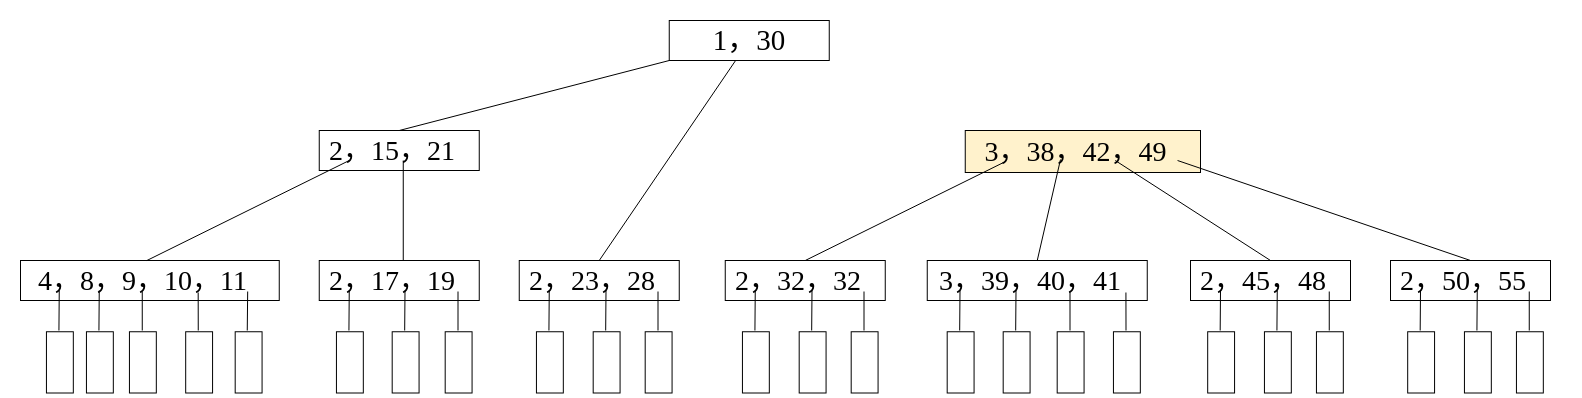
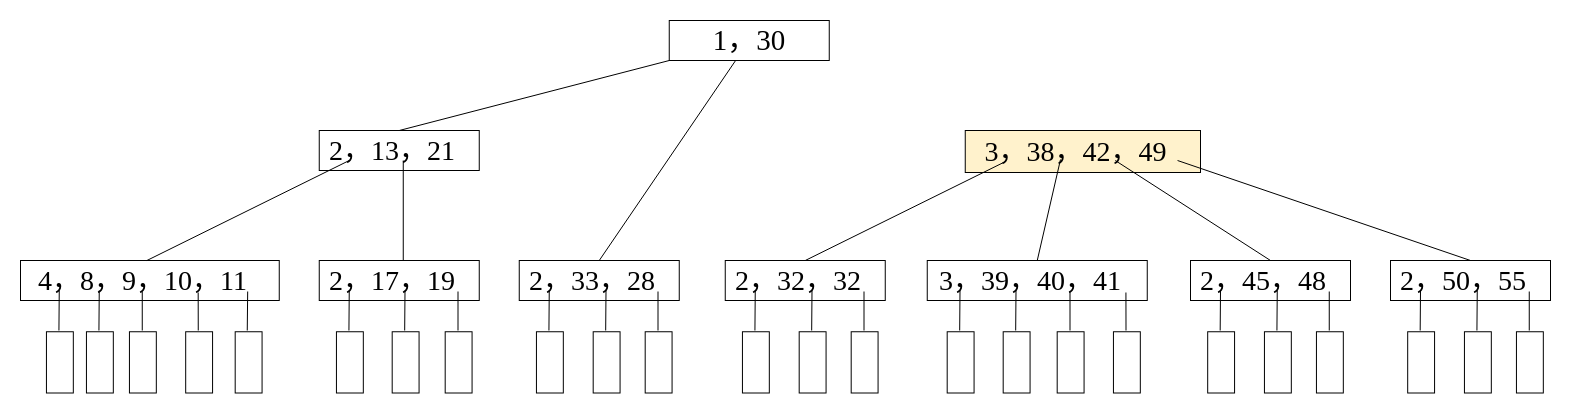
  <mxCell id="0" />
  <mxCell id="1" parent="0" />
  <mxCell id="2" value="&lt;font style=&quot;font-size: 28px;&quot; face=&quot;Times New Roman&quot;&gt;4，8，9，10，11&amp;nbsp;&amp;nbsp;&lt;/font&gt;" style="rounded=0;whiteSpace=wrap;html=1;align=center;" vertex="1" parent="1"><mxGeometry x="20" y="260" width="258.75" height="40" as="geometry" /></mxCell>
  <mxCell id="3" value="" style="rounded=0;whiteSpace=wrap;html=1;rotation=90;" vertex="1" parent="1"><mxGeometry x="68.75" y="348.44" width="61.25" height="26.88" as="geometry" /></mxCell>
  <mxCell id="4" value="" style="endArrow=none;html=1;rounded=0;" edge="1" parent="1"><mxGeometry width="50" height="50" relative="1" as="geometry"><mxPoint x="98.43" y="330" as="sourcePoint" /><mxPoint x="98.75" y="290" as="targetPoint" /></mxGeometry></mxCell>
  <mxCell id="5" value="" style="rounded=0;whiteSpace=wrap;html=1;rotation=90;" vertex="1" parent="1"><mxGeometry x="28.75" y="348.44" width="61.25" height="26.88" as="geometry" /></mxCell>
  <mxCell id="6" value="" style="endArrow=none;html=1;rounded=0;" edge="1" parent="1"><mxGeometry width="50" height="50" relative="1" as="geometry"><mxPoint x="58.43" y="330" as="sourcePoint" /><mxPoint x="58.75" y="290" as="targetPoint" /></mxGeometry></mxCell>
  <mxCell id="7" value="" style="rounded=0;whiteSpace=wrap;html=1;rotation=90;" vertex="1" parent="1"><mxGeometry x="111.75" y="348.44" width="61.25" height="26.88" as="geometry" /></mxCell>
  <mxCell id="8" value="" style="endArrow=none;html=1;rounded=0;" edge="1" parent="1"><mxGeometry width="50" height="50" relative="1" as="geometry"><mxPoint x="141.75" y="330" as="sourcePoint" /><mxPoint x="141.75" y="291" as="targetPoint" /></mxGeometry></mxCell>
  <mxCell id="9" value="" style="rounded=0;whiteSpace=wrap;html=1;rotation=90;" vertex="1" parent="1"><mxGeometry x="168" y="348.44" width="61.25" height="26.88" as="geometry" /></mxCell>
  <mxCell id="10" value="" style="endArrow=none;html=1;rounded=0;" edge="1" parent="1"><mxGeometry width="50" height="50" relative="1" as="geometry"><mxPoint x="197.75" y="330" as="sourcePoint" /><mxPoint x="197.68" y="292" as="targetPoint" /></mxGeometry></mxCell>
  <mxCell id="11" value="" style="rounded=0;whiteSpace=wrap;html=1;rotation=90;" vertex="1" parent="1"><mxGeometry x="217.5" y="348.44" width="61.25" height="26.88" as="geometry" /></mxCell>
  <mxCell id="12" value="" style="endArrow=none;html=1;rounded=0;" edge="1" parent="1"><mxGeometry width="50" height="50" relative="1" as="geometry"><mxPoint x="246.75" y="330" as="sourcePoint" /><mxPoint x="247.18" y="291" as="targetPoint" /></mxGeometry></mxCell>
  <mxCell id="13" value="&lt;font face=&quot;Times New Roman&quot;&gt;&lt;span style=&quot;font-size: 28px;&quot;&gt;2，17，19&amp;nbsp;&amp;nbsp;&lt;/span&gt;&lt;/font&gt;" style="rounded=0;whiteSpace=wrap;html=1;align=center;" vertex="1" parent="1"><mxGeometry x="318.75" y="260" width="160" height="40" as="geometry" /></mxCell>
  <mxCell id="14" value="" style="rounded=0;whiteSpace=wrap;html=1;rotation=90;" vertex="1" parent="1"><mxGeometry x="374.5" y="348.44" width="61.25" height="26.88" as="geometry" /></mxCell>
  <mxCell id="15" value="" style="endArrow=none;html=1;rounded=0;" edge="1" parent="1"><mxGeometry width="50" height="50" relative="1" as="geometry"><mxPoint x="404.18" y="330" as="sourcePoint" /><mxPoint x="404.5" y="290" as="targetPoint" /></mxGeometry></mxCell>
  <mxCell id="16" value="" style="rounded=0;whiteSpace=wrap;html=1;rotation=90;" vertex="1" parent="1"><mxGeometry x="318.75" y="348.44" width="61.25" height="26.88" as="geometry" /></mxCell>
  <mxCell id="17" value="" style="endArrow=none;html=1;rounded=0;" edge="1" parent="1"><mxGeometry width="50" height="50" relative="1" as="geometry"><mxPoint x="348.43" y="330" as="sourcePoint" /><mxPoint x="348.75" y="290" as="targetPoint" /></mxGeometry></mxCell>
  <mxCell id="18" value="" style="rounded=0;whiteSpace=wrap;html=1;rotation=90;" vertex="1" parent="1"><mxGeometry x="427.5" y="348.44" width="61.25" height="26.88" as="geometry" /></mxCell>
  <mxCell id="19" value="" style="endArrow=none;html=1;rounded=0;" edge="1" parent="1"><mxGeometry width="50" height="50" relative="1" as="geometry"><mxPoint x="457.5" y="330" as="sourcePoint" /><mxPoint x="457.5" y="291" as="targetPoint" /></mxGeometry></mxCell>
- <mxCell id="20" value="&lt;font face=&quot;Times New Roman&quot;&gt;&lt;span style=&quot;font-size: 28px;&quot;&gt;2，23，28&amp;nbsp;&amp;nbsp;&lt;/span&gt;&lt;/font&gt;" style="rounded=0;whiteSpace=wrap;html=1;align=center;" vertex="1" parent="1"><mxGeometry x="518.75" y="260" width="160" height="40" as="geometry" /></mxCell>
+ <mxCell id="20" value="&lt;font face=&quot;Times New Roman&quot;&gt;&lt;span style=&quot;font-size: 28px;&quot;&gt;2，33，28&amp;nbsp;&amp;nbsp;&lt;/span&gt;&lt;/font&gt;" style="rounded=0;whiteSpace=wrap;html=1;align=center;" vertex="1" parent="1"><mxGeometry x="518.75" y="260" width="160" height="40" as="geometry" /></mxCell>
  <mxCell id="21" value="" style="rounded=0;whiteSpace=wrap;html=1;rotation=90;" vertex="1" parent="1"><mxGeometry x="575.5" y="348.44" width="61.25" height="26.88" as="geometry" /></mxCell>
  <mxCell id="22" value="" style="endArrow=none;html=1;rounded=0;" edge="1" parent="1"><mxGeometry width="50" height="50" relative="1" as="geometry"><mxPoint x="605.18" y="330" as="sourcePoint" /><mxPoint x="605.5" y="290" as="targetPoint" /></mxGeometry></mxCell>
  <mxCell id="23" value="" style="rounded=0;whiteSpace=wrap;html=1;rotation=90;" vertex="1" parent="1"><mxGeometry x="518.75" y="348.44" width="61.25" height="26.88" as="geometry" /></mxCell>
  <mxCell id="24" value="" style="endArrow=none;html=1;rounded=0;" edge="1" parent="1"><mxGeometry width="50" height="50" relative="1" as="geometry"><mxPoint x="548.43" y="330" as="sourcePoint" /><mxPoint x="548.75" y="290" as="targetPoint" /></mxGeometry></mxCell>
  <mxCell id="25" value="" style="rounded=0;whiteSpace=wrap;html=1;rotation=90;" vertex="1" parent="1"><mxGeometry x="627.5" y="348.44" width="61.25" height="26.88" as="geometry" /></mxCell>
  <mxCell id="26" value="" style="endArrow=none;html=1;rounded=0;" edge="1" parent="1"><mxGeometry width="50" height="50" relative="1" as="geometry"><mxPoint x="657.5" y="330" as="sourcePoint" /><mxPoint x="657.5" y="291" as="targetPoint" /></mxGeometry></mxCell>
  <mxCell id="27" value="&lt;font face=&quot;Times New Roman&quot;&gt;&lt;span style=&quot;font-size: 28px;&quot;&gt;2，32，32&amp;nbsp;&amp;nbsp;&lt;/span&gt;&lt;/font&gt;" style="rounded=0;whiteSpace=wrap;html=1;align=center;" vertex="1" parent="1"><mxGeometry x="724.75" y="260" width="160" height="40" as="geometry" /></mxCell>
  <mxCell id="28" value="" style="rounded=0;whiteSpace=wrap;html=1;rotation=90;" vertex="1" parent="1"><mxGeometry x="781.5" y="348.44" width="61.25" height="26.88" as="geometry" /></mxCell>
  <mxCell id="29" value="" style="endArrow=none;html=1;rounded=0;" edge="1" parent="1"><mxGeometry width="50" height="50" relative="1" as="geometry"><mxPoint x="811.18" y="330" as="sourcePoint" /><mxPoint x="811.5" y="290" as="targetPoint" /></mxGeometry></mxCell>
  <mxCell id="30" value="" style="rounded=0;whiteSpace=wrap;html=1;rotation=90;" vertex="1" parent="1"><mxGeometry x="724.75" y="348.44" width="61.25" height="26.88" as="geometry" /></mxCell>
  <mxCell id="31" value="" style="endArrow=none;html=1;rounded=0;" edge="1" parent="1"><mxGeometry width="50" height="50" relative="1" as="geometry"><mxPoint x="754.43" y="330" as="sourcePoint" /><mxPoint x="754.75" y="290" as="targetPoint" /></mxGeometry></mxCell>
  <mxCell id="32" value="" style="rounded=0;whiteSpace=wrap;html=1;rotation=90;" vertex="1" parent="1"><mxGeometry x="833.5" y="348.44" width="61.25" height="26.88" as="geometry" /></mxCell>
  <mxCell id="33" value="" style="endArrow=none;html=1;rounded=0;" edge="1" parent="1"><mxGeometry width="50" height="50" relative="1" as="geometry"><mxPoint x="863.5" y="330" as="sourcePoint" /><mxPoint x="863.5" y="291" as="targetPoint" /></mxGeometry></mxCell>
  <mxCell id="34" value="&lt;font face=&quot;Times New Roman&quot;&gt;&lt;span style=&quot;font-size: 28px;&quot;&gt;3，39，40，41&amp;nbsp;&amp;nbsp;&lt;/span&gt;&lt;/font&gt;" style="rounded=0;whiteSpace=wrap;html=1;align=center;" vertex="1" parent="1"><mxGeometry x="926.75" y="260" width="220" height="40" as="geometry" /></mxCell>
  <mxCell id="35" value="" style="rounded=0;whiteSpace=wrap;html=1;rotation=90;" vertex="1" parent="1"><mxGeometry x="985.5" y="348.44" width="61.25" height="26.88" as="geometry" /></mxCell>
  <mxCell id="36" value="" style="endArrow=none;html=1;rounded=0;" edge="1" parent="1"><mxGeometry width="50" height="50" relative="1" as="geometry"><mxPoint x="1015.18" y="330" as="sourcePoint" /><mxPoint x="1015.5" y="290" as="targetPoint" /></mxGeometry></mxCell>
  <mxCell id="37" value="" style="rounded=0;whiteSpace=wrap;html=1;rotation=90;" vertex="1" parent="1"><mxGeometry x="929.5" y="348.44" width="61.25" height="26.88" as="geometry" /></mxCell>
  <mxCell id="38" value="" style="endArrow=none;html=1;rounded=0;" edge="1" parent="1"><mxGeometry width="50" height="50" relative="1" as="geometry"><mxPoint x="959.18" y="330" as="sourcePoint" /><mxPoint x="959.5" y="290" as="targetPoint" /></mxGeometry></mxCell>
  <mxCell id="39" value="" style="rounded=0;whiteSpace=wrap;html=1;rotation=90;" vertex="1" parent="1"><mxGeometry x="1039.5" y="348.44" width="61.25" height="26.88" as="geometry" /></mxCell>
  <mxCell id="40" value="" style="endArrow=none;html=1;rounded=0;" edge="1" parent="1"><mxGeometry width="50" height="50" relative="1" as="geometry"><mxPoint x="1069.5" y="330" as="sourcePoint" /><mxPoint x="1069.5" y="291" as="targetPoint" /></mxGeometry></mxCell>
  <mxCell id="41" value="" style="rounded=0;whiteSpace=wrap;html=1;rotation=90;" vertex="1" parent="1"><mxGeometry x="1095.75" y="348.44" width="61.25" height="26.88" as="geometry" /></mxCell>
  <mxCell id="42" value="" style="endArrow=none;html=1;rounded=0;" edge="1" parent="1"><mxGeometry width="50" height="50" relative="1" as="geometry"><mxPoint x="1125.5" y="330" as="sourcePoint" /><mxPoint x="1125.43" y="292" as="targetPoint" /></mxGeometry></mxCell>
- <mxCell id="43" value="&lt;font face=&quot;Times New Roman&quot;&gt;&lt;span style=&quot;font-size: 28px;&quot;&gt;2，15，21&amp;nbsp;&amp;nbsp;&lt;/span&gt;&lt;/font&gt;" style="rounded=0;whiteSpace=wrap;html=1;align=center;" vertex="1" parent="1"><mxGeometry x="318.75" y="130" width="160" height="40" as="geometry" /></mxCell>
+ <mxCell id="43" value="&lt;font face=&quot;Times New Roman&quot;&gt;&lt;span style=&quot;font-size: 28px;&quot;&gt;2，13，21&amp;nbsp;&amp;nbsp;&lt;/span&gt;&lt;/font&gt;" style="rounded=0;whiteSpace=wrap;html=1;align=center;" vertex="1" parent="1"><mxGeometry x="318.75" y="130" width="160" height="40" as="geometry" /></mxCell>
  <mxCell id="44" value="&lt;font face=&quot;Times New Roman&quot;&gt;&lt;span style=&quot;font-size: 28px;&quot;&gt;3，38，42，49&amp;nbsp;&amp;nbsp;&lt;/span&gt;&lt;/font&gt;" style="rounded=0;whiteSpace=wrap;html=1;align=center;fillColor=#fff2cc;" vertex="1" parent="1"><mxGeometry x="964.75" y="130" width="235.25" height="42" as="geometry" /></mxCell>
  <mxCell id="45" value="" style="endArrow=none;html=1;rounded=0;exitX=0.5;exitY=0;exitDx=0;exitDy=0;" edge="1" parent="1"><mxGeometry width="50" height="50" relative="1" as="geometry"><mxPoint x="146.375" y="260" as="sourcePoint" /><mxPoint x="348.75" y="160" as="targetPoint" /></mxGeometry></mxCell>
  <mxCell id="46" value="" style="endArrow=none;html=1;rounded=0;exitX=0.5;exitY=0;exitDx=0;exitDy=0;" edge="1" parent="1"><mxGeometry width="50" height="50" relative="1" as="geometry"><mxPoint x="402.75" y="260" as="sourcePoint" /><mxPoint x="402.75" y="160" as="targetPoint" /></mxGeometry></mxCell>
  <mxCell id="47" value="" style="endArrow=none;html=1;rounded=0;exitX=0.5;exitY=0;exitDx=0;exitDy=0;" edge="1" source="20" target="51" parent="1"><mxGeometry width="50" height="50" relative="1" as="geometry"><mxPoint x="448.75" y="290" as="sourcePoint" /><mxPoint x="498.75" y="240" as="targetPoint" /></mxGeometry></mxCell>
  <mxCell id="48" value="" style="endArrow=none;html=1;rounded=0;exitX=0.5;exitY=0;exitDx=0;exitDy=0;" edge="1" source="27" parent="1"><mxGeometry width="50" height="50" relative="1" as="geometry"><mxPoint x="807.75" y="260" as="sourcePoint" /><mxPoint x="1003" y="162" as="targetPoint" /></mxGeometry></mxCell>
  <mxCell id="49" value="" style="endArrow=none;html=1;rounded=0;exitX=0.5;exitY=0;exitDx=0;exitDy=0;" edge="1" source="34" parent="1"><mxGeometry width="50" height="50" relative="1" as="geometry"><mxPoint x="1052.75" y="248.96" as="sourcePoint" /><mxPoint x="1060" y="159" as="targetPoint" /></mxGeometry></mxCell>
  <mxCell id="50" value="" style="endArrow=none;html=1;rounded=0;exitX=0.5;exitY=0;exitDx=0;exitDy=0;" edge="1" source="53" parent="1"><mxGeometry width="50" height="50" relative="1" as="geometry"><mxPoint x="1274" y="260" as="sourcePoint" /><mxPoint x="1114.75" y="160" as="targetPoint" /></mxGeometry></mxCell>
  <mxCell id="51" value="&lt;font face=&quot;Times New Roman&quot;&gt;&lt;span style=&quot;font-size: 29px;&quot;&gt;1，30&lt;/span&gt;&lt;/font&gt;" style="rounded=0;whiteSpace=wrap;html=1;align=center;" vertex="1" parent="1"><mxGeometry x="668.75" y="20" width="160" height="40" as="geometry" /></mxCell>
  <mxCell id="52" value="" style="endArrow=none;html=1;rounded=0;exitX=0.5;exitY=0;exitDx=0;exitDy=0;" edge="1" source="43" parent="1"><mxGeometry width="50" height="50" relative="1" as="geometry"><mxPoint x="891.75" y="270" as="sourcePoint" /><mxPoint x="668.75" y="60" as="targetPoint" /></mxGeometry></mxCell>
  <mxCell id="53" value="&lt;font face=&quot;Times New Roman&quot;&gt;&lt;span style=&quot;font-size: 28px;&quot;&gt;2，45，48&amp;nbsp;&amp;nbsp;&lt;/span&gt;&lt;/font&gt;" style="rounded=0;whiteSpace=wrap;html=1;align=center;" vertex="1" parent="1"><mxGeometry x="1190" y="260" width="160" height="40" as="geometry" /></mxCell>
  <mxCell id="54" value="" style="rounded=0;whiteSpace=wrap;html=1;rotation=90;" vertex="1" parent="1"><mxGeometry x="1246.75" y="348.44" width="61.25" height="26.88" as="geometry" /></mxCell>
  <mxCell id="55" value="" style="endArrow=none;html=1;rounded=0;" edge="1" parent="1"><mxGeometry width="50" height="50" relative="1" as="geometry"><mxPoint x="1276.43" y="330" as="sourcePoint" /><mxPoint x="1276.75" y="290" as="targetPoint" /></mxGeometry></mxCell>
  <mxCell id="56" value="" style="rounded=0;whiteSpace=wrap;html=1;rotation=90;" vertex="1" parent="1"><mxGeometry x="1190" y="348.44" width="61.25" height="26.88" as="geometry" /></mxCell>
  <mxCell id="57" value="" style="endArrow=none;html=1;rounded=0;" edge="1" parent="1"><mxGeometry width="50" height="50" relative="1" as="geometry"><mxPoint x="1219.68" y="330" as="sourcePoint" /><mxPoint x="1220" y="290" as="targetPoint" /></mxGeometry></mxCell>
  <mxCell id="58" value="" style="rounded=0;whiteSpace=wrap;html=1;rotation=90;" vertex="1" parent="1"><mxGeometry x="1298.75" y="348.44" width="61.25" height="26.88" as="geometry" /></mxCell>
  <mxCell id="59" value="" style="endArrow=none;html=1;rounded=0;" edge="1" parent="1"><mxGeometry width="50" height="50" relative="1" as="geometry"><mxPoint x="1328.75" y="330" as="sourcePoint" /><mxPoint x="1328.75" y="291" as="targetPoint" /></mxGeometry></mxCell>
  <mxCell id="60" value="&lt;font face=&quot;Times New Roman&quot;&gt;&lt;span style=&quot;font-size: 28px;&quot;&gt;2，50，55&amp;nbsp;&amp;nbsp;&lt;/span&gt;&lt;/font&gt;" style="rounded=0;whiteSpace=wrap;html=1;align=center;" vertex="1" parent="1"><mxGeometry x="1390" y="260" width="160" height="40" as="geometry" /></mxCell>
  <mxCell id="61" value="" style="rounded=0;whiteSpace=wrap;html=1;rotation=90;" vertex="1" parent="1"><mxGeometry x="1446.75" y="348.44" width="61.25" height="26.88" as="geometry" /></mxCell>
  <mxCell id="62" value="" style="endArrow=none;html=1;rounded=0;" edge="1" parent="1"><mxGeometry width="50" height="50" relative="1" as="geometry"><mxPoint x="1476.43" y="330" as="sourcePoint" /><mxPoint x="1476.75" y="290" as="targetPoint" /></mxGeometry></mxCell>
  <mxCell id="63" value="" style="rounded=0;whiteSpace=wrap;html=1;rotation=90;" vertex="1" parent="1"><mxGeometry x="1390" y="348.44" width="61.25" height="26.88" as="geometry" /></mxCell>
  <mxCell id="64" value="" style="endArrow=none;html=1;rounded=0;" edge="1" parent="1"><mxGeometry width="50" height="50" relative="1" as="geometry"><mxPoint x="1419.68" y="330" as="sourcePoint" /><mxPoint x="1420" y="290" as="targetPoint" /></mxGeometry></mxCell>
  <mxCell id="65" value="" style="rounded=0;whiteSpace=wrap;html=1;rotation=90;" vertex="1" parent="1"><mxGeometry x="1498.75" y="348.44" width="61.25" height="26.88" as="geometry" /></mxCell>
  <mxCell id="66" value="" style="endArrow=none;html=1;rounded=0;" edge="1" parent="1"><mxGeometry width="50" height="50" relative="1" as="geometry"><mxPoint x="1528.75" y="330" as="sourcePoint" /><mxPoint x="1528.75" y="291" as="targetPoint" /></mxGeometry></mxCell>
  <mxCell id="67" value="" style="endArrow=none;html=1;rounded=0;exitX=0.5;exitY=0;exitDx=0;exitDy=0;" edge="1" parent="1" source="60"><mxGeometry width="50" height="50" relative="1" as="geometry"><mxPoint x="1490" y="248" as="sourcePoint" /><mxPoint x="1177.055" y="160" as="targetPoint" /></mxGeometry></mxCell>
